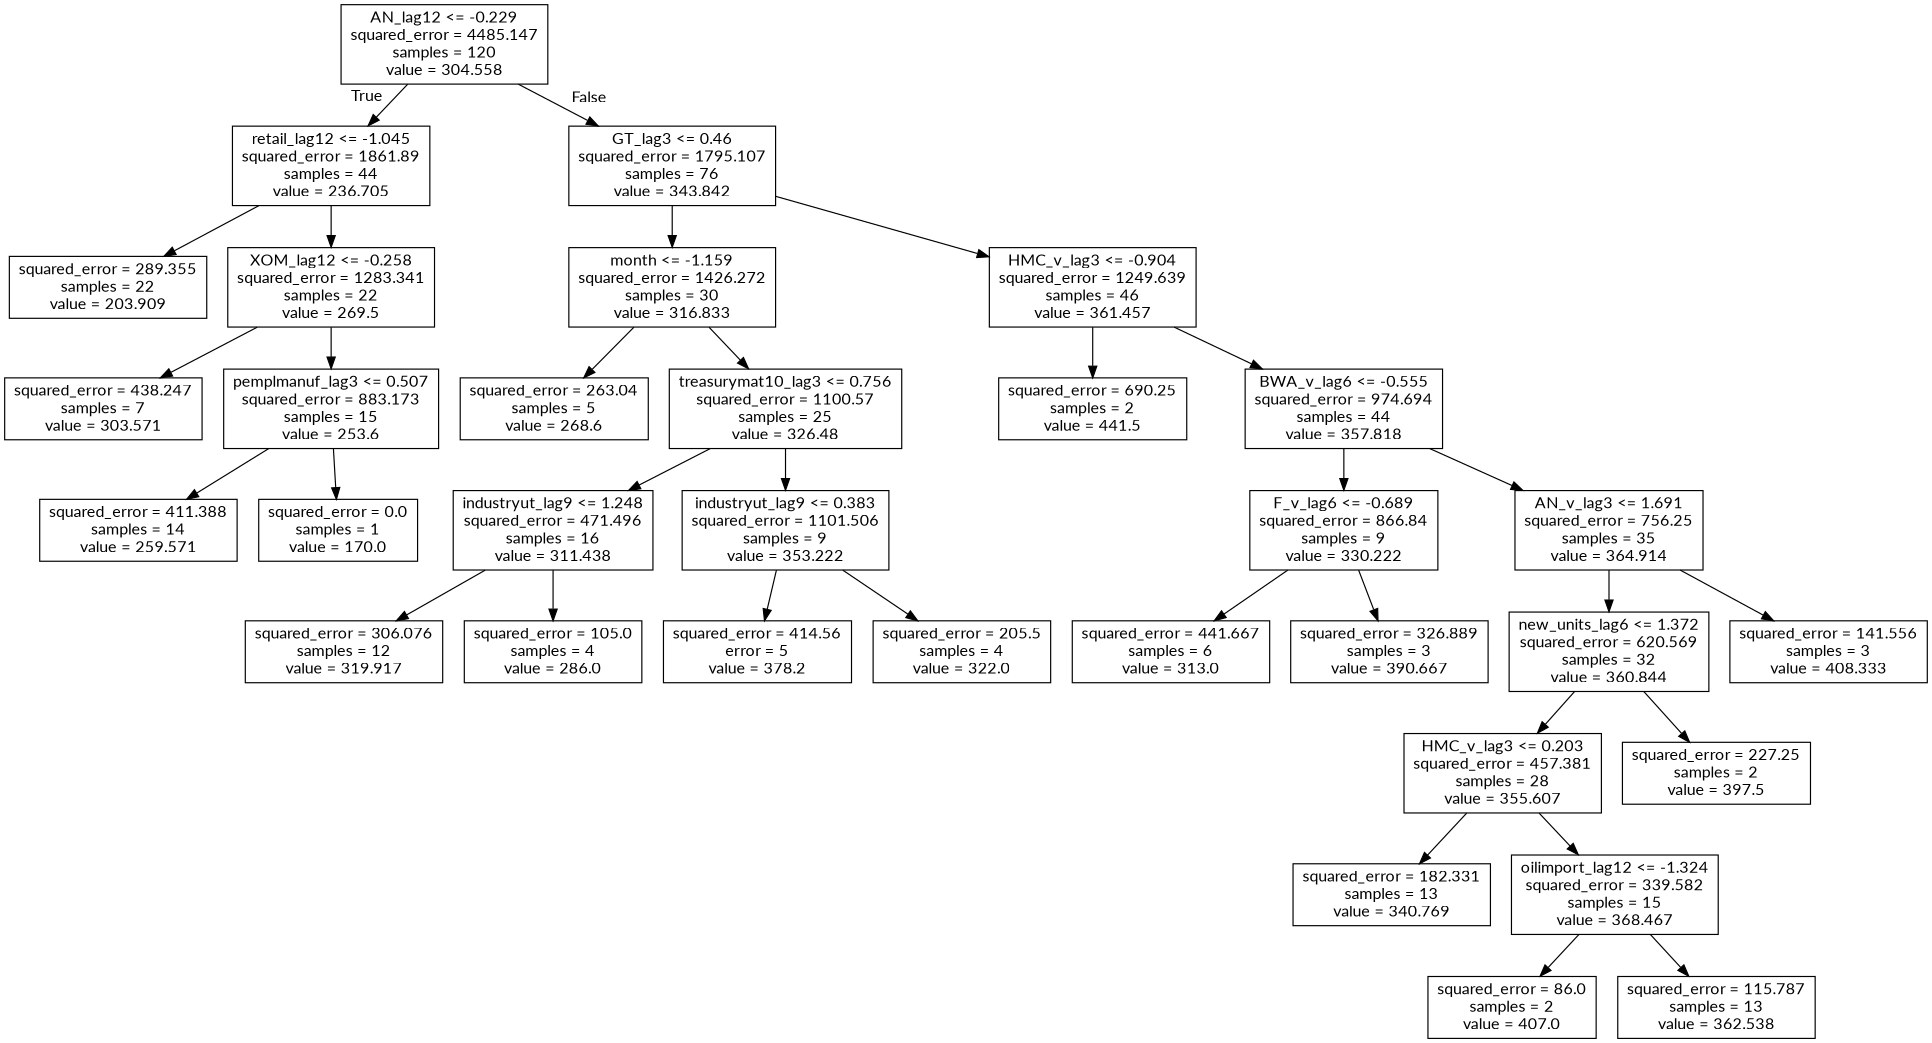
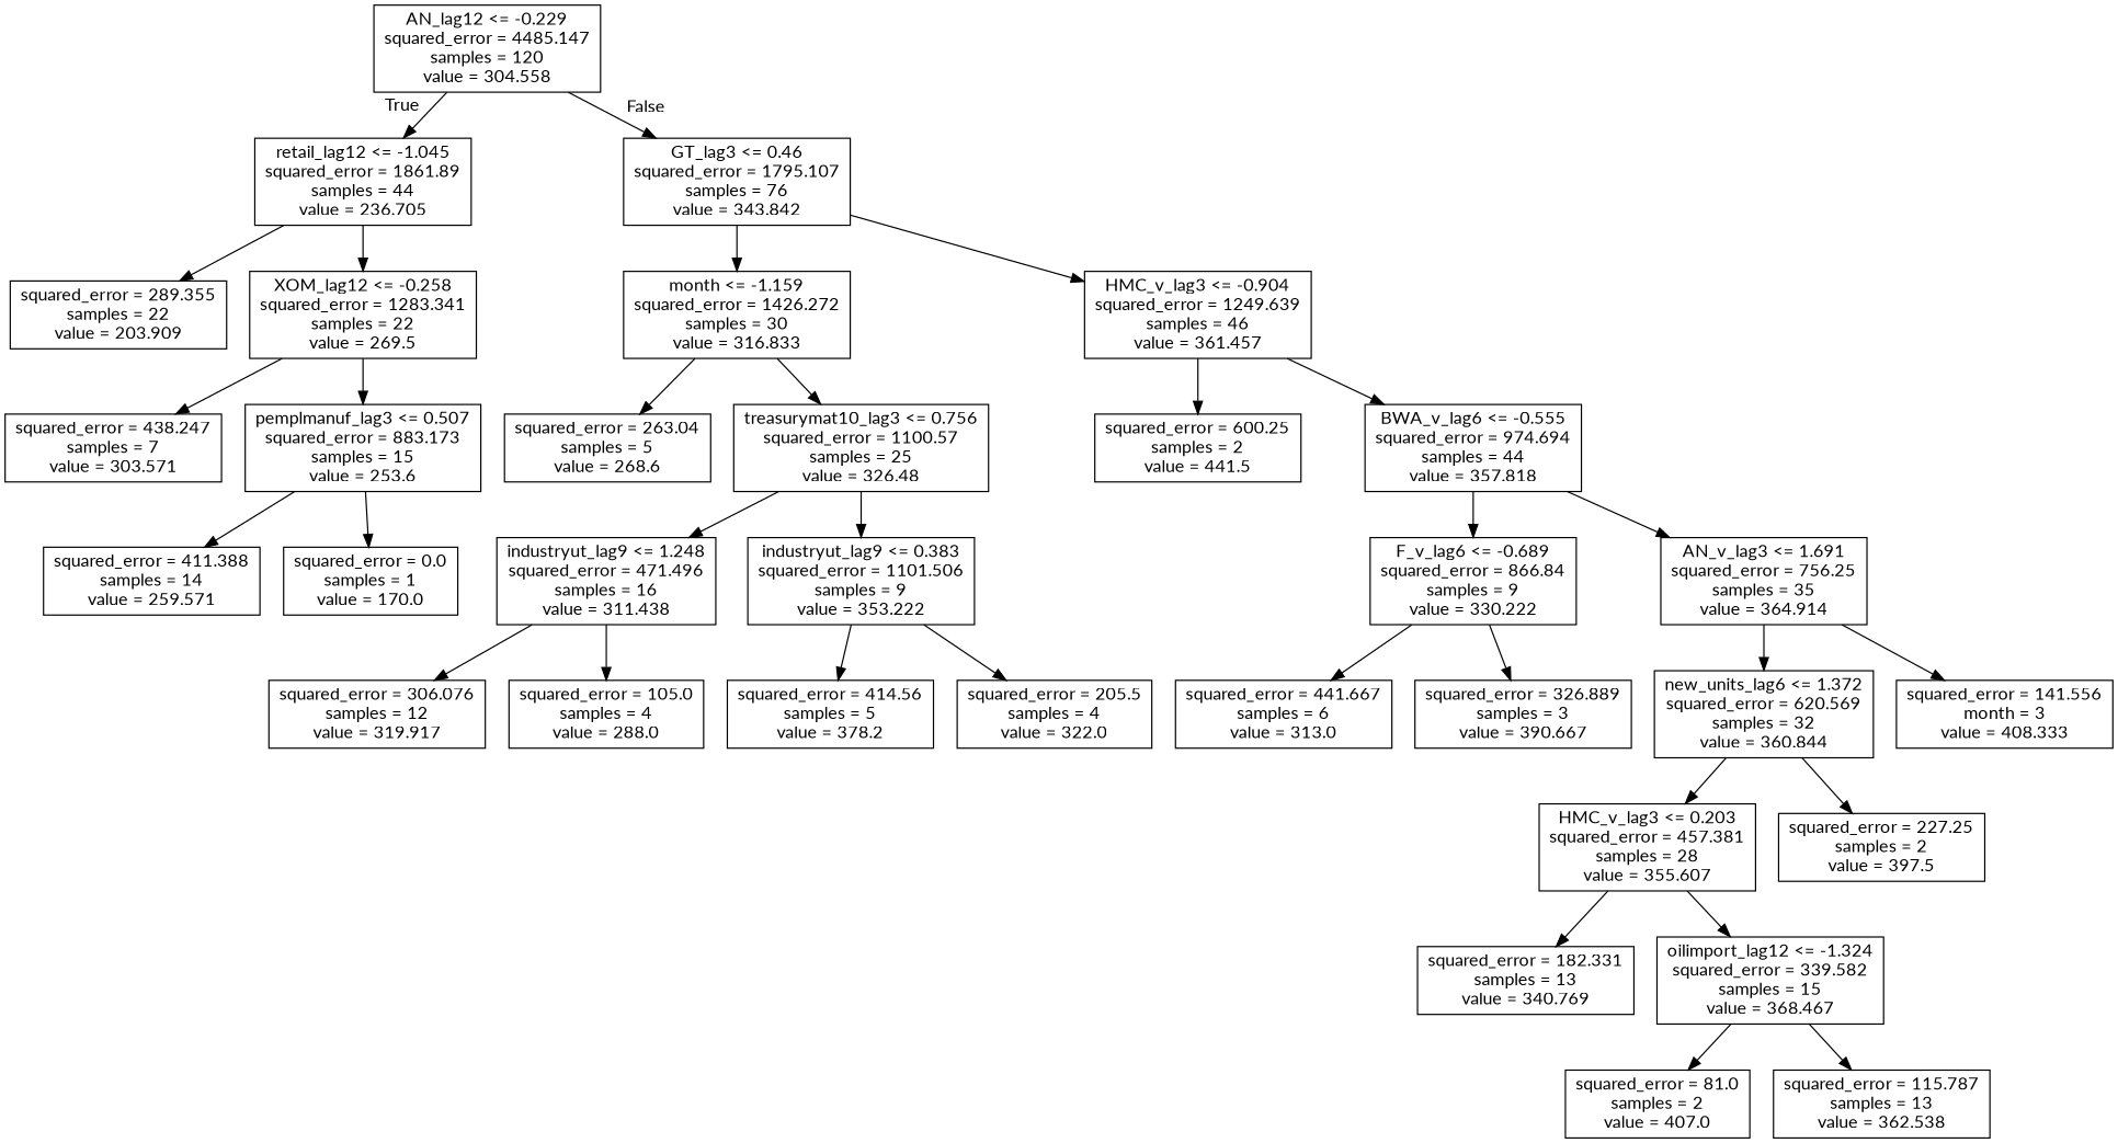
  digraph {
    fontname=Lato
    node [fontname=Lato shape=box]
    edge [fontname=Lato]
    n1 [label="AN_lag12 <= -0.229\nsquared_error = 4485.147\nsamples = 120\nvalue = 304.558"]
    n2 [label="retail_lag12 <= -1.045\nsquared_error = 1861.89\nsamples = 44\nvalue = 236.705"]
    n3 [label="GT_lag3 <= 0.46\nsquared_error = 1795.107\nsamples = 76\nvalue = 343.842"]
    n4 [label="squared_error = 289.355\nsamples = 22\nvalue = 203.909"]
    n5 [label="XOM_lag12 <= -0.258\nsquared_error = 1283.341\nsamples = 22\nvalue = 269.5"]
    n6 [label="month <= -1.159\nsquared_error = 1426.272\nsamples = 30\nvalue = 316.833"]
    n7 [label="HMC_v_lag3 <= -0.904\nsquared_error = 1249.639\nsamples = 46\nvalue = 361.457"]
    n8 [label="squared_error = 438.247\nsamples = 7\nvalue = 303.571"]
    n9 [label="pemplmanuf_lag3 <= 0.507\nsquared_error = 883.173\nsamples = 15\nvalue = 253.6"]
    n10 [label="squared_error = 411.388\nsamples = 14\nvalue = 259.571"]
    n11 [label="squared_error = 0.0\nsamples = 1\nvalue = 170.0"]
    n12 [label="squared_error = 263.04\nsamples = 5\nvalue = 268.6"]
    n13 [label="treasurymat10_lag3 <= 0.756\nsquared_error = 1100.57\nsamples = 25\nvalue = 326.48"]
-   n14 [label="squared_error = 690.25\nsamples = 2\nvalue = 441.5"]
+   n14 [label="squared_error = 600.25\nsamples = 2\nvalue = 441.5"]
    n15 [label="BWA_v_lag6 <= -0.555\nsquared_error = 974.694\nsamples = 44\nvalue = 357.818"]
    n16 [label="industryut_lag9 <= 1.248\nsquared_error = 471.496\nsamples = 16\nvalue = 311.438"]
    n17 [label="industryut_lag9 <= 0.383\nsquared_error = 1101.506\nsamples = 9\nvalue = 353.222"]
    n18 [label="squared_error = 306.076\nsamples = 12\nvalue = 319.917"]
-   n19 [label="squared_error = 105.0\nsamples = 4\nvalue = 286.0"]
-   n20 [label="squared_error = 414.56\nerror = 5\nvalue = 378.2"]
+   n19 [label="squared_error = 105.0\nsamples = 4\nvalue = 288.0"]
+   n20 [label="squared_error = 414.56\nsamples = 5\nvalue = 378.2"]
    n21 [label="squared_error = 205.5\nsamples = 4\nvalue = 322.0"]
    n22 [label="F_v_lag6 <= -0.689\nsquared_error = 866.84\nsamples = 9\nvalue = 330.222"]
    n23 [label="AN_v_lag3 <= 1.691\nsquared_error = 756.25\nsamples = 35\nvalue = 364.914"]
    n24 [label="squared_error = 441.667\nsamples = 6\nvalue = 313.0"]
    n25 [label="squared_error = 326.889\nsamples = 3\nvalue = 390.667"]
    n26 [label="new_units_lag6 <= 1.372\nsquared_error = 620.569\nsamples = 32\nvalue = 360.844"]
-   n27 [label="squared_error = 141.556\nsamples = 3\nvalue = 408.333"]
+   n27 [label="squared_error = 141.556\nmonth = 3\nvalue = 408.333"]
    n28 [label="HMC_v_lag3 <= 0.203\nsquared_error = 457.381\nsamples = 28\nvalue = 355.607"]
    n29 [label="squared_error = 227.25\nsamples = 2\nvalue = 397.5"]
    n30 [label="squared_error = 182.331\nsamples = 13\nvalue = 340.769"]
    n31 [label="oilimport_lag12 <= -1.324\nsquared_error = 339.582\nsamples = 15\nvalue = 368.467"]
-   n32 [label="squared_error = 86.0\nsamples = 2\nvalue = 407.0"]
+   n32 [label="squared_error = 81.0\nsamples = 2\nvalue = 407.0"]
    n33 [label="squared_error = 115.787\nsamples = 13\nvalue = 362.538"]
    n1 -> n2 [headlabel=True labelangle=45 labeldistance=2.5]
    n1 -> n3 [headlabel=False labelangle=-45 labeldistance=2.5]
    n2 -> n4
    n2 -> n5
    n3 -> n6
    n3 -> n7
    n5 -> n8
    n5 -> n9
    n6 -> n12
    n6 -> n13
    n7 -> n14
    n7 -> n15
    n9 -> n10
    n9 -> n11
    n13 -> n16
    n13 -> n17
    n15 -> n22
    n15 -> n23
    n16 -> n18
    n16 -> n19
    n17 -> n20
    n17 -> n21
    n22 -> n24
    n22 -> n25
    n23 -> n26
    n23 -> n27
    n26 -> n28
    n26 -> n29
    n28 -> n30
    n28 -> n31
    n31 -> n32
    n31 -> n33
  }
